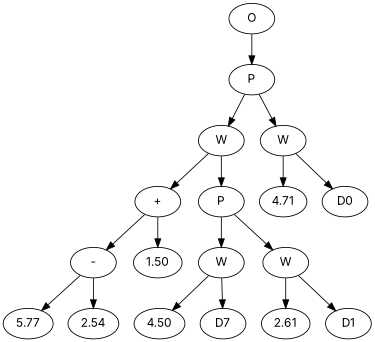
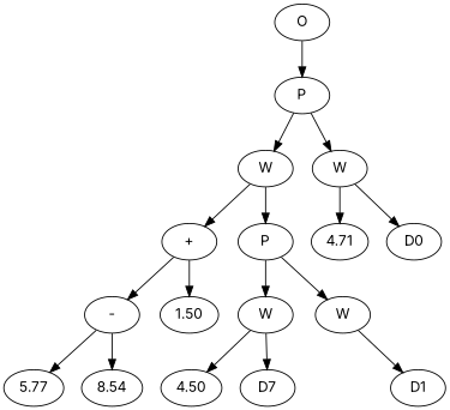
  digraph {
    fontname=Inter
    node [fontname=Inter]
    edge [fontname=Inter]
    n1 [label=O]
    n2 [label=P]
    n3 [label=W]
    n4 [label=W]
    n5 [label="+"]
    n6 [label=P]
    n7 [label=4.71]
    n8 [label=D0]
    n9 [label="-"]
    n10 [label=1.50]
    n11 [label=W]
    n12 [label=W]
    n13 [label=5.77]
-   n14 [label=2.54]
+   n14 [label=8.54]
    n15 [label=4.50]
    n16 [label=D7]
-   n17 [label=2.61]
    n18 [label=D1]
    n1 -> n2
    n2 -> n3
    n2 -> n4
    n3 -> n5
    n3 -> n6
    n4 -> n7
    n4 -> n8
    n5 -> n9
    n5 -> n10
    n6 -> n11
    n6 -> n12
    n9 -> n13
    n9 -> n14
    n11 -> n15
    n11 -> n16
-   n12 -> n17
    n12 -> n18
  }
